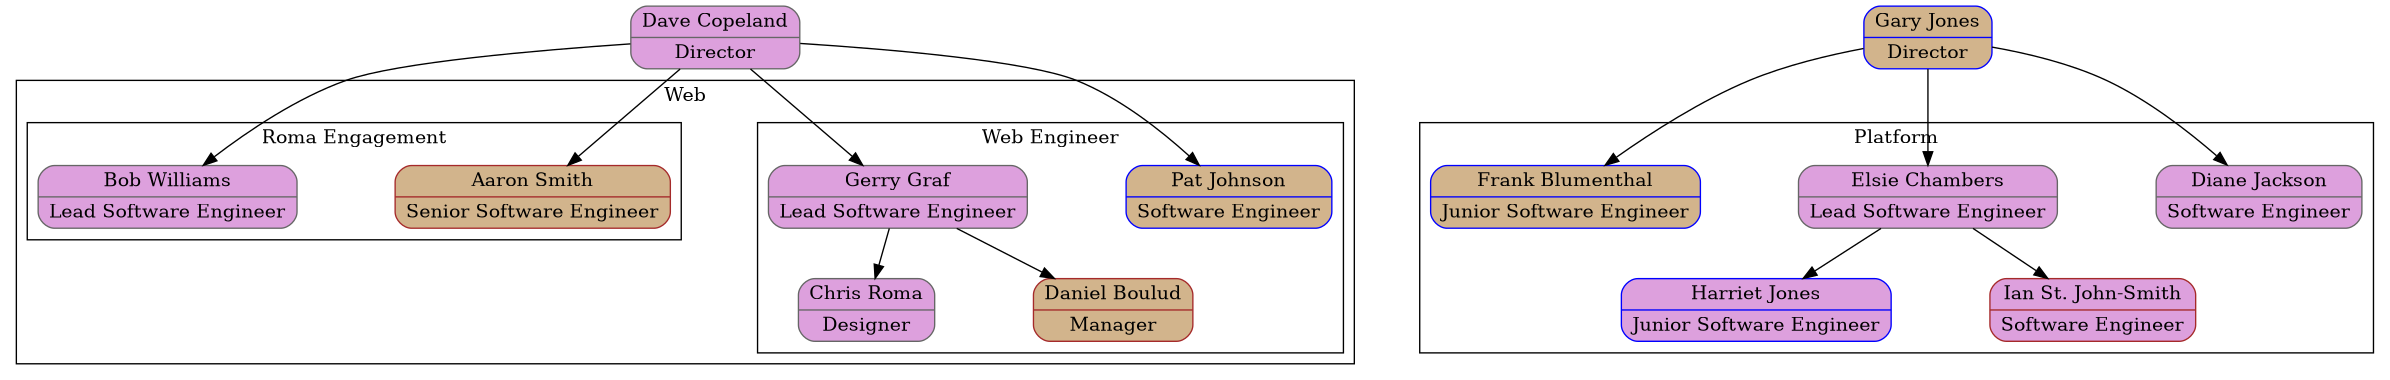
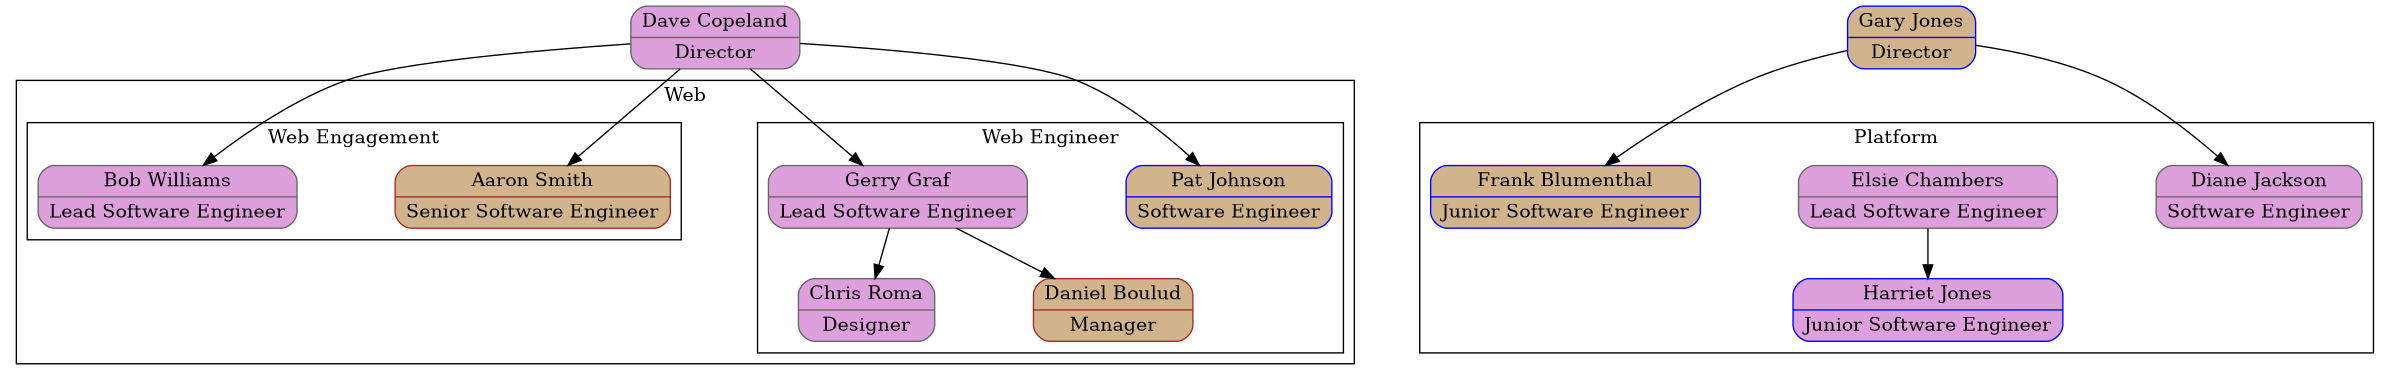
  digraph {
    nodesep=1.0
    node [color=gray40 fillcolor=plum shape=Mrecord style=filled]
    n1 [color=blue fillcolor=tan label="{<f0> Pat Johnson | <f1> Software Engineer}"]
    n2 [label="{<f0> Chris Roma | <f1> Designer}"]
    n3 [color=brown fillcolor=tan label="{<f0> Daniel Boulud | <f1> Manager}"]
    n4 [label="{<f0> Gerry Graf | <f1> Lead Software Engineer}"]
    n5 [color=brown fillcolor=tan label="{<f0> Aaron Smith | <f1> Senior Software Engineer}"]
    n6 [label="{<f0> Bob Williams | <f1> Lead Software Engineer}"]
    n7 [label="{<f0> Diane Jackson | <f1> Software Engineer}"]
    n8 [color=blue label="{<f0> Harriet Jones | <f1> Junior Software Engineer}"]
-   n9 [color=brown label="{<f0> Ian St. John-Smith | <f1> Software Engineer}"]
    n10 [label="{<f0> Elsie Chambers | <f1> Lead Software Engineer}"]
    n11 [color=blue fillcolor=tan label="{<f0> Frank Blumenthal | <f1> Junior Software Engineer}"]
    n12 [label="{<f0> Dave Copeland | <f1> Director}"]
    n13 [color=blue fillcolor=tan label="{<f0> Gary Jones | <f1> Director}"]
    subgraph cluster_1 {
      label=Web
      subgraph cluster_2 {
        label="Web Engineer"
        n1
        n2
        n3
        n4
      }
      subgraph cluster_3 {
-       label="Roma Engagement"
+       label="Web Engagement"
        n5
        n6
      }
    }
    subgraph sub_4 {
      subgraph cluster_5 {
        label=Platform
        n7
        n8
-       n9
        n10
        n11
      }
    }
    n4 -> n2
    n4 -> n3
    n10 -> n8
-   n10 -> n9
    n12 -> n1
    n12 -> n4
    n12 -> n5
    n12 -> n6
    n13 -> n7
-   n13 -> n10
    n13 -> n11
  }
